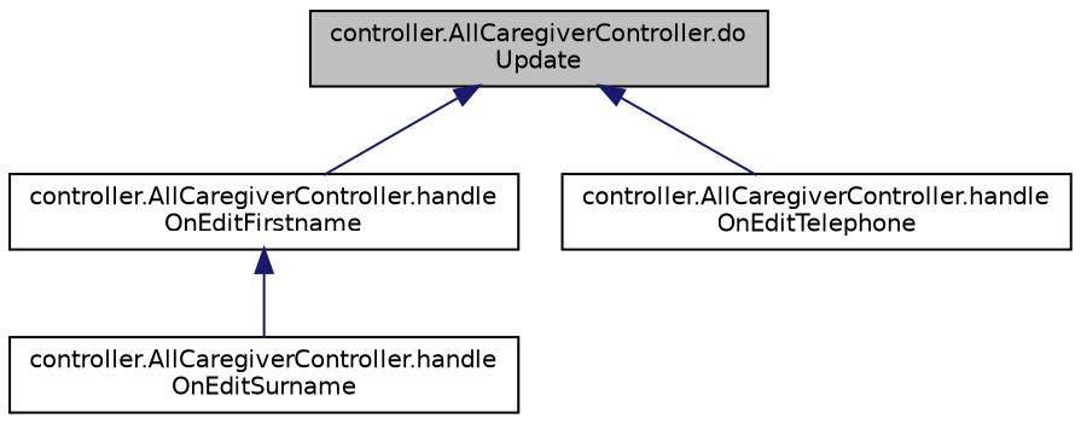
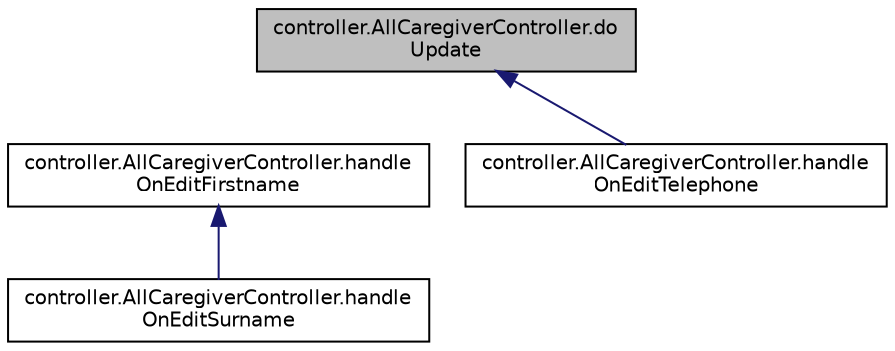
  digraph {
    rankdir=TB
    node [color=black fillcolor=white fontname=Helvetica fontsize=10 shape=record style=filled]
    edge [color=midnightblue dir=back fontname=Helvetica fontsize=10 labelfontname=Helvetica labelfontsize=10 style=solid]
    n1 [fillcolor=grey75 fontcolor=black height=0.2 label="controller.AllCaregiverController.do\lUpdate" width=0.4]
    n2 [height=0.2 label="controller.AllCaregiverController.handle\lOnEditFirstname" width=0.4]
    n3 [height=0.2 label="controller.AllCaregiverController.handle\lOnEditTelephone" width=0.4]
    n4 [height=0.2 label="controller.AllCaregiverController.handle\lOnEditSurname" width=0.4]
-   n1 -> n2
    n1 -> n3
    n2 -> n4
  }
